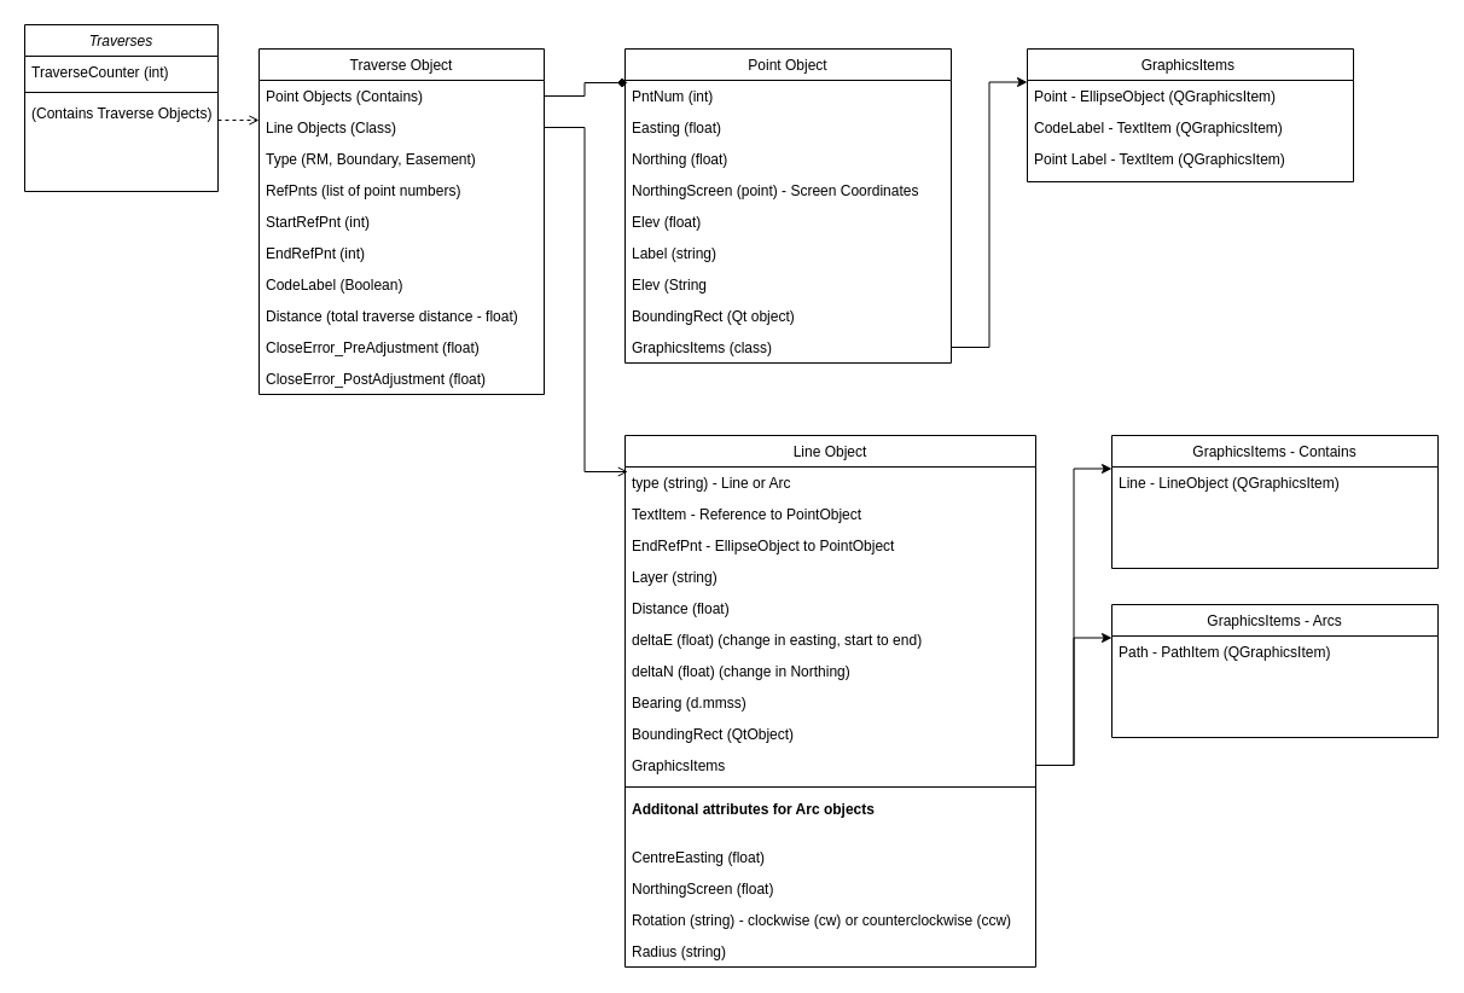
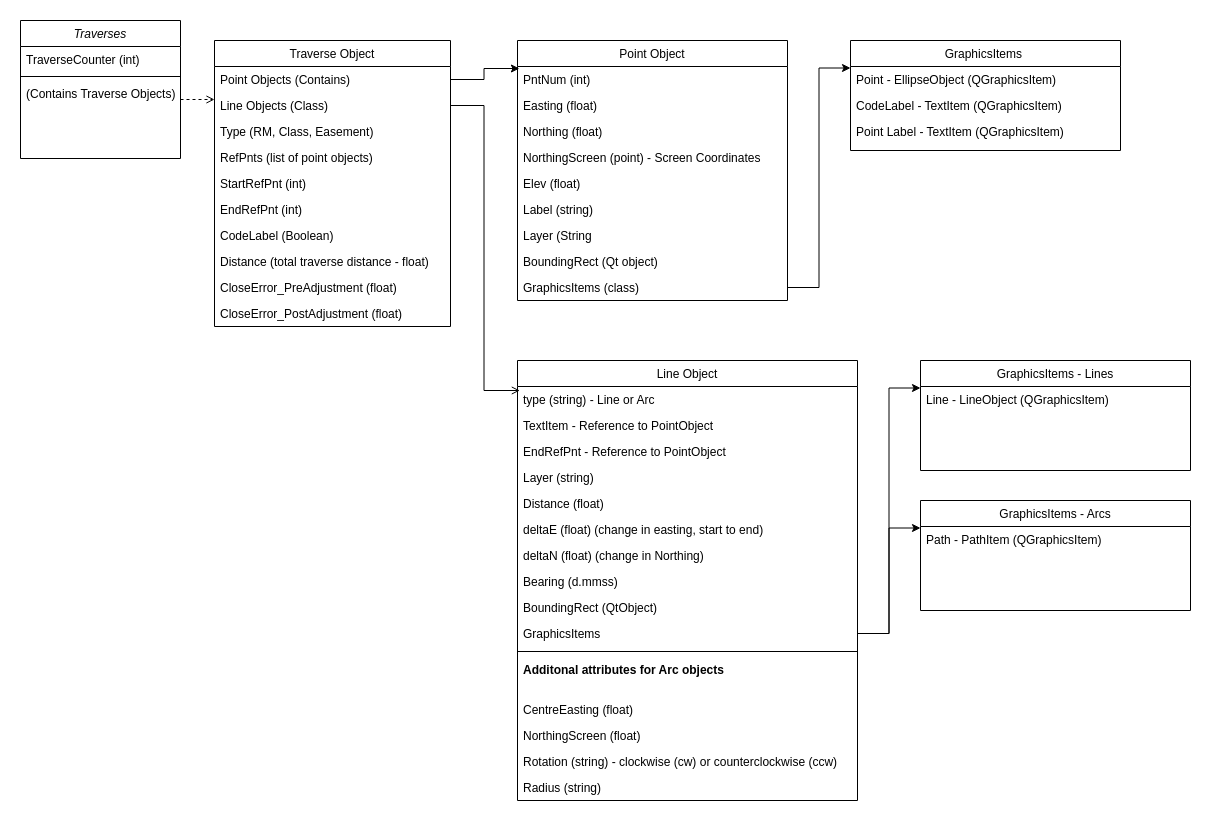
  <mxCell id="0" />
  <mxCell id="1" parent="0" />
  <mxCell id="2" value="Traverses" style="swimlane;fontStyle=2;align=center;verticalAlign=top;childLayout=stackLayout;horizontal=1;startSize=26;horizontalStack=0;resizeParent=1;resizeLast=0;collapsible=1;marginBottom=0;rounded=0;shadow=0;strokeWidth=1;" parent="1" vertex="1"><mxGeometry x="20" y="20" width="160" height="138" as="geometry"><mxRectangle x="220" y="120" width="160" height="26" as="alternateBounds" /></mxGeometry></mxCell>
  <mxCell id="3" value="TraverseCounter (int)" style="text;align=left;verticalAlign=top;spacingLeft=4;spacingRight=4;overflow=hidden;rotatable=0;points=[[0,0.5],[1,0.5]];portConstraint=eastwest;" parent="2" vertex="1"><mxGeometry y="26" width="160" height="26" as="geometry" /></mxCell>
  <mxCell id="4" value="" style="line;html=1;strokeWidth=1;align=left;verticalAlign=middle;spacingTop=-1;spacingLeft=3;spacingRight=3;rotatable=0;labelPosition=right;points=[];portConstraint=eastwest;" parent="2" vertex="1"><mxGeometry y="52" width="160" height="8" as="geometry" /></mxCell>
  <mxCell id="5" value="(Contains Traverse Objects)" style="text;align=left;verticalAlign=top;spacingLeft=4;spacingRight=4;overflow=hidden;rotatable=0;points=[[0,0.5],[1,0.5]];portConstraint=eastwest;" parent="2" vertex="1"><mxGeometry y="60" width="160" height="26" as="geometry" /></mxCell>
  <mxCell id="6" value="Traverse Object" style="swimlane;fontStyle=0;align=center;verticalAlign=top;childLayout=stackLayout;horizontal=1;startSize=26;horizontalStack=0;resizeParent=1;resizeLast=0;collapsible=1;marginBottom=0;rounded=0;shadow=0;strokeWidth=1;" parent="1" vertex="1"><mxGeometry x="214" y="40" width="236" height="286" as="geometry"><mxRectangle x="550" y="140" width="160" height="26" as="alternateBounds" /></mxGeometry></mxCell>
  <mxCell id="7" value="Point Objects (Contains)" style="text;align=left;verticalAlign=top;spacingLeft=4;spacingRight=4;overflow=hidden;rotatable=0;points=[[0,0.5],[1,0.5]];portConstraint=eastwest;" parent="6" vertex="1"><mxGeometry y="26" width="236" height="26" as="geometry" /></mxCell>
  <mxCell id="8" value="Line Objects (Class)" style="text;align=left;verticalAlign=top;spacingLeft=4;spacingRight=4;overflow=hidden;rotatable=0;points=[[0,0.5],[1,0.5]];portConstraint=eastwest;rounded=0;shadow=0;html=0;" parent="6" vertex="1"><mxGeometry y="52" width="236" height="26" as="geometry" /></mxCell>
- <mxCell id="9" value="Type (RM, Boundary, Easement)" style="text;align=left;verticalAlign=top;spacingLeft=4;spacingRight=4;overflow=hidden;rotatable=0;points=[[0,0.5],[1,0.5]];portConstraint=eastwest;rounded=0;shadow=0;html=0;" parent="6" vertex="1"><mxGeometry y="78" width="236" height="26" as="geometry" /></mxCell>
- <mxCell id="10" value="RefPnts (list of point numbers)" style="text;align=left;verticalAlign=top;spacingLeft=4;spacingRight=4;overflow=hidden;rotatable=0;points=[[0,0.5],[1,0.5]];portConstraint=eastwest;rounded=0;shadow=0;html=0;" parent="6" vertex="1"><mxGeometry y="104" width="236" height="26" as="geometry" /></mxCell>
+ <mxCell id="9" value="Type (RM, Class, Easement)" style="text;align=left;verticalAlign=top;spacingLeft=4;spacingRight=4;overflow=hidden;rotatable=0;points=[[0,0.5],[1,0.5]];portConstraint=eastwest;rounded=0;shadow=0;html=0;" parent="6" vertex="1"><mxGeometry y="78" width="236" height="26" as="geometry" /></mxCell>
+ <mxCell id="10" value="RefPnts (list of point objects)" style="text;align=left;verticalAlign=top;spacingLeft=4;spacingRight=4;overflow=hidden;rotatable=0;points=[[0,0.5],[1,0.5]];portConstraint=eastwest;rounded=0;shadow=0;html=0;" parent="6" vertex="1"><mxGeometry y="104" width="236" height="26" as="geometry" /></mxCell>
  <mxCell id="11" value="StartRefPnt (int)" style="text;align=left;verticalAlign=top;spacingLeft=4;spacingRight=4;overflow=hidden;rotatable=0;points=[[0,0.5],[1,0.5]];portConstraint=eastwest;rounded=0;shadow=0;html=0;" parent="6" vertex="1"><mxGeometry y="130" width="236" height="26" as="geometry" /></mxCell>
  <mxCell id="12" value="EndRefPnt (int)" style="text;align=left;verticalAlign=top;spacingLeft=4;spacingRight=4;overflow=hidden;rotatable=0;points=[[0,0.5],[1,0.5]];portConstraint=eastwest;rounded=0;shadow=0;html=0;" vertex="1" parent="6"><mxGeometry y="156" width="236" height="26" as="geometry" /></mxCell>
  <mxCell id="13" value="CodeLabel (Boolean)" style="text;align=left;verticalAlign=top;spacingLeft=4;spacingRight=4;overflow=hidden;rotatable=0;points=[[0,0.5],[1,0.5]];portConstraint=eastwest;rounded=0;shadow=0;html=0;" vertex="1" parent="6"><mxGeometry y="182" width="236" height="26" as="geometry" /></mxCell>
  <mxCell id="14" value="Distance (total traverse distance - float)" style="text;align=left;verticalAlign=top;spacingLeft=4;spacingRight=4;overflow=hidden;rotatable=0;points=[[0,0.5],[1,0.5]];portConstraint=eastwest;rounded=0;shadow=0;html=0;" vertex="1" parent="6"><mxGeometry y="208" width="236" height="26" as="geometry" /></mxCell>
  <mxCell id="15" value="CloseError_PreAdjustment (float)" style="text;align=left;verticalAlign=top;spacingLeft=4;spacingRight=4;overflow=hidden;rotatable=0;points=[[0,0.5],[1,0.5]];portConstraint=eastwest;rounded=0;shadow=0;html=0;" vertex="1" parent="6"><mxGeometry y="234" width="236" height="26" as="geometry" /></mxCell>
  <mxCell id="16" value="CloseError_PostAdjustment (float)" style="text;align=left;verticalAlign=top;spacingLeft=4;spacingRight=4;overflow=hidden;rotatable=0;points=[[0,0.5],[1,0.5]];portConstraint=eastwest;rounded=0;shadow=0;html=0;" vertex="1" parent="6"><mxGeometry y="260" width="236" height="26" as="geometry" /></mxCell>
  <mxCell id="17" value="" style="endArrow=open;shadow=0;strokeWidth=1;rounded=0;endFill=1;edgeStyle=elbowEdgeStyle;elbow=vertical;dashed=1;" parent="1" source="2" target="6" edge="1"><mxGeometry x="0.5" y="41" relative="1" as="geometry"><mxPoint x="340" y="132" as="sourcePoint" /><mxPoint x="500" y="132" as="targetPoint" /><mxPoint x="-40" y="32" as="offset" /></mxGeometry></mxCell>
  <mxCell id="18" value="Point Object" style="swimlane;fontStyle=0;align=center;verticalAlign=top;childLayout=stackLayout;horizontal=1;startSize=26;horizontalStack=0;resizeParent=1;resizeLast=0;collapsible=1;marginBottom=0;rounded=0;shadow=0;strokeWidth=1;" vertex="1" parent="1"><mxGeometry x="517" y="40" width="270" height="260" as="geometry"><mxRectangle x="340" y="380" width="170" height="26" as="alternateBounds" /></mxGeometry></mxCell>
  <mxCell id="19" value="PntNum (int)" style="text;align=left;verticalAlign=top;spacingLeft=4;spacingRight=4;overflow=hidden;rotatable=0;points=[[0,0.5],[1,0.5]];portConstraint=eastwest;" vertex="1" parent="18"><mxGeometry y="26" width="270" height="26" as="geometry" /></mxCell>
  <mxCell id="20" value="Easting (float)" style="text;align=left;verticalAlign=top;spacingLeft=4;spacingRight=4;overflow=hidden;rotatable=0;points=[[0,0.5],[1,0.5]];portConstraint=eastwest;" vertex="1" parent="18"><mxGeometry y="52" width="270" height="26" as="geometry" /></mxCell>
  <mxCell id="21" value="Northing (float)" style="text;align=left;verticalAlign=top;spacingLeft=4;spacingRight=4;overflow=hidden;rotatable=0;points=[[0,0.5],[1,0.5]];portConstraint=eastwest;" vertex="1" parent="18"><mxGeometry y="78" width="270" height="26" as="geometry" /></mxCell>
  <mxCell id="22" value="NorthingScreen (point) - Screen Coordinates" style="text;align=left;verticalAlign=top;spacingLeft=4;spacingRight=4;overflow=hidden;rotatable=0;points=[[0,0.5],[1,0.5]];portConstraint=eastwest;" vertex="1" parent="18"><mxGeometry y="104" width="270" height="26" as="geometry" /></mxCell>
  <mxCell id="23" value="Elev (float)" style="text;align=left;verticalAlign=top;spacingLeft=4;spacingRight=4;overflow=hidden;rotatable=0;points=[[0,0.5],[1,0.5]];portConstraint=eastwest;" vertex="1" parent="18"><mxGeometry y="130" width="270" height="26" as="geometry" /></mxCell>
  <mxCell id="24" value="Label (string)" style="text;align=left;verticalAlign=top;spacingLeft=4;spacingRight=4;overflow=hidden;rotatable=0;points=[[0,0.5],[1,0.5]];portConstraint=eastwest;" vertex="1" parent="18"><mxGeometry y="156" width="270" height="26" as="geometry" /></mxCell>
- <mxCell id="25" value="Elev (String" style="text;align=left;verticalAlign=top;spacingLeft=4;spacingRight=4;overflow=hidden;rotatable=0;points=[[0,0.5],[1,0.5]];portConstraint=eastwest;" vertex="1" parent="18"><mxGeometry y="182" width="270" height="26" as="geometry" /></mxCell>
+ <mxCell id="25" value="Layer (String" style="text;align=left;verticalAlign=top;spacingLeft=4;spacingRight=4;overflow=hidden;rotatable=0;points=[[0,0.5],[1,0.5]];portConstraint=eastwest;" vertex="1" parent="18"><mxGeometry y="182" width="270" height="26" as="geometry" /></mxCell>
  <mxCell id="26" value="BoundingRect (Qt object)" style="text;align=left;verticalAlign=top;spacingLeft=4;spacingRight=4;overflow=hidden;rotatable=0;points=[[0,0.5],[1,0.5]];portConstraint=eastwest;" vertex="1" parent="18"><mxGeometry y="208" width="270" height="26" as="geometry" /></mxCell>
  <mxCell id="27" value="GraphicsItems (class)" style="text;align=left;verticalAlign=top;spacingLeft=4;spacingRight=4;overflow=hidden;rotatable=0;points=[[0,0.5],[1,0.5]];portConstraint=eastwest;" vertex="1" parent="18"><mxGeometry y="234" width="270" height="26" as="geometry" /></mxCell>
  <mxCell id="28" value="GraphicsItems " style="swimlane;fontStyle=0;align=center;verticalAlign=top;childLayout=stackLayout;horizontal=1;startSize=26;horizontalStack=0;resizeParent=1;resizeLast=0;collapsible=1;marginBottom=0;rounded=0;shadow=0;strokeWidth=1;" vertex="1" parent="1"><mxGeometry x="850" y="40" width="270" height="110" as="geometry"><mxRectangle x="340" y="380" width="170" height="26" as="alternateBounds" /></mxGeometry></mxCell>
  <mxCell id="29" value="Point - EllipseObject (QGraphicsItem)" style="text;align=left;verticalAlign=top;spacingLeft=4;spacingRight=4;overflow=hidden;rotatable=0;points=[[0,0.5],[1,0.5]];portConstraint=eastwest;" vertex="1" parent="28"><mxGeometry y="26" width="270" height="26" as="geometry" /></mxCell>
  <mxCell id="30" value="CodeLabel - TextItem (QGraphicsItem)" style="text;align=left;verticalAlign=top;spacingLeft=4;spacingRight=4;overflow=hidden;rotatable=0;points=[[0,0.5],[1,0.5]];portConstraint=eastwest;" vertex="1" parent="28"><mxGeometry y="52" width="270" height="26" as="geometry" /></mxCell>
  <mxCell id="31" value="Point Label - TextItem (QGraphicsItem)" style="text;align=left;verticalAlign=top;spacingLeft=4;spacingRight=4;overflow=hidden;rotatable=0;points=[[0,0.5],[1,0.5]];portConstraint=eastwest;" vertex="1" parent="28"><mxGeometry y="78" width="270" height="26" as="geometry" /></mxCell>
- <mxCell id="32" style="edgeStyle=orthogonalEdgeStyle;rounded=0;orthogonalLoop=1;jettySize=auto;html=1;exitX=1;exitY=0.5;exitDx=0;exitDy=0;entryX=0.007;entryY=0.077;entryDx=0;entryDy=0;entryPerimeter=0;endArrow=diamond;" edge="1" parent="1" source="7" target="19"><mxGeometry relative="1" as="geometry"><mxPoint x="500" y="62" as="targetPoint" /></mxGeometry></mxCell>
+ <mxCell id="32" style="edgeStyle=orthogonalEdgeStyle;rounded=0;orthogonalLoop=1;jettySize=auto;html=1;exitX=1;exitY=0.5;exitDx=0;exitDy=0;entryX=0.007;entryY=0.077;entryDx=0;entryDy=0;entryPerimeter=0;" edge="1" parent="1" source="7" target="19"><mxGeometry relative="1" as="geometry"><mxPoint x="500" y="62" as="targetPoint" /></mxGeometry></mxCell>
  <mxCell id="33" style="edgeStyle=orthogonalEdgeStyle;rounded=0;orthogonalLoop=1;jettySize=auto;html=1;exitX=1;exitY=0.5;exitDx=0;exitDy=0;entryX=0;entryY=0.25;entryDx=0;entryDy=0;" edge="1" parent="1" source="27" target="28"><mxGeometry relative="1" as="geometry" /></mxCell>
  <mxCell id="34" value="Line Object" style="swimlane;fontStyle=0;align=center;verticalAlign=top;childLayout=stackLayout;horizontal=1;startSize=26;horizontalStack=0;resizeParent=1;resizeLast=0;collapsible=1;marginBottom=0;rounded=0;shadow=0;strokeWidth=1;" vertex="1" parent="1"><mxGeometry x="517" y="360" width="340" height="440" as="geometry"><mxRectangle x="340" y="380" width="170" height="26" as="alternateBounds" /></mxGeometry></mxCell>
  <mxCell id="35" value="type (string) - Line or Arc" style="text;align=left;verticalAlign=top;spacingLeft=4;spacingRight=4;overflow=hidden;rotatable=0;points=[[0,0.5],[1,0.5]];portConstraint=eastwest;" vertex="1" parent="34"><mxGeometry y="26" width="340" height="26" as="geometry" /></mxCell>
  <mxCell id="36" value="TextItem - Reference to PointObject" style="text;align=left;verticalAlign=top;spacingLeft=4;spacingRight=4;overflow=hidden;rotatable=0;points=[[0,0.5],[1,0.5]];portConstraint=eastwest;" vertex="1" parent="34"><mxGeometry y="52" width="340" height="26" as="geometry" /></mxCell>
- <mxCell id="37" value="EndRefPnt - EllipseObject to PointObject" style="text;align=left;verticalAlign=top;spacingLeft=4;spacingRight=4;overflow=hidden;rotatable=0;points=[[0,0.5],[1,0.5]];portConstraint=eastwest;" vertex="1" parent="34"><mxGeometry y="78" width="340" height="26" as="geometry" /></mxCell>
+ <mxCell id="37" value="EndRefPnt - Reference to PointObject" style="text;align=left;verticalAlign=top;spacingLeft=4;spacingRight=4;overflow=hidden;rotatable=0;points=[[0,0.5],[1,0.5]];portConstraint=eastwest;" vertex="1" parent="34"><mxGeometry y="78" width="340" height="26" as="geometry" /></mxCell>
  <mxCell id="38" value="Layer (string)" style="text;align=left;verticalAlign=top;spacingLeft=4;spacingRight=4;overflow=hidden;rotatable=0;points=[[0,0.5],[1,0.5]];portConstraint=eastwest;" vertex="1" parent="34"><mxGeometry y="104" width="340" height="26" as="geometry" /></mxCell>
  <mxCell id="39" value="Distance (float)" style="text;align=left;verticalAlign=top;spacingLeft=4;spacingRight=4;overflow=hidden;rotatable=0;points=[[0,0.5],[1,0.5]];portConstraint=eastwest;" vertex="1" parent="34"><mxGeometry y="130" width="340" height="26" as="geometry" /></mxCell>
  <mxCell id="40" value="deltaE (float) (change in easting, start to end)" style="text;align=left;verticalAlign=top;spacingLeft=4;spacingRight=4;overflow=hidden;rotatable=0;points=[[0,0.5],[1,0.5]];portConstraint=eastwest;" vertex="1" parent="34"><mxGeometry y="156" width="340" height="26" as="geometry" /></mxCell>
  <mxCell id="41" value="deltaN (float) (change in Northing)" style="text;align=left;verticalAlign=top;spacingLeft=4;spacingRight=4;overflow=hidden;rotatable=0;points=[[0,0.5],[1,0.5]];portConstraint=eastwest;" vertex="1" parent="34"><mxGeometry y="182" width="340" height="26" as="geometry" /></mxCell>
  <mxCell id="42" value="Bearing (d.mmss)" style="text;align=left;verticalAlign=top;spacingLeft=4;spacingRight=4;overflow=hidden;rotatable=0;points=[[0,0.5],[1,0.5]];portConstraint=eastwest;" vertex="1" parent="34"><mxGeometry y="208" width="340" height="26" as="geometry" /></mxCell>
  <mxCell id="43" value="BoundingRect (QtObject)" style="text;align=left;verticalAlign=top;spacingLeft=4;spacingRight=4;overflow=hidden;rotatable=0;points=[[0,0.5],[1,0.5]];portConstraint=eastwest;" vertex="1" parent="34"><mxGeometry y="234" width="340" height="26" as="geometry" /></mxCell>
  <mxCell id="44" value="GraphicsItems" style="text;align=left;verticalAlign=top;spacingLeft=4;spacingRight=4;overflow=hidden;rotatable=0;points=[[0,0.5],[1,0.5]];portConstraint=eastwest;" vertex="1" parent="34"><mxGeometry y="260" width="340" height="26" as="geometry" /></mxCell>
  <mxCell id="45" value="" style="line;html=1;strokeWidth=1;align=left;verticalAlign=middle;spacingTop=-1;spacingLeft=3;spacingRight=3;rotatable=0;labelPosition=right;points=[];portConstraint=eastwest;" vertex="1" parent="34"><mxGeometry y="286" width="340" height="10" as="geometry" /></mxCell>
  <mxCell id="46" value="Additonal attributes for Arc objects" style="text;align=left;verticalAlign=top;spacingLeft=4;spacingRight=4;overflow=hidden;rotatable=0;points=[[0,0.5],[1,0.5]];portConstraint=eastwest;fontStyle=1" vertex="1" parent="34"><mxGeometry y="296" width="340" height="40" as="geometry" /></mxCell>
  <mxCell id="47" value="CentreEasting (float)" style="text;align=left;verticalAlign=top;spacingLeft=4;spacingRight=4;overflow=hidden;rotatable=0;points=[[0,0.5],[1,0.5]];portConstraint=eastwest;" vertex="1" parent="34"><mxGeometry y="336" width="340" height="26" as="geometry" /></mxCell>
  <mxCell id="48" value="NorthingScreen (float)" style="text;align=left;verticalAlign=top;spacingLeft=4;spacingRight=4;overflow=hidden;rotatable=0;points=[[0,0.5],[1,0.5]];portConstraint=eastwest;" vertex="1" parent="34"><mxGeometry y="362" width="340" height="26" as="geometry" /></mxCell>
  <mxCell id="49" value="Rotation (string) - clockwise (cw) or counterclockwise (ccw)" style="text;align=left;verticalAlign=top;spacingLeft=4;spacingRight=4;overflow=hidden;rotatable=0;points=[[0,0.5],[1,0.5]];portConstraint=eastwest;" vertex="1" parent="34"><mxGeometry y="388" width="340" height="26" as="geometry" /></mxCell>
  <mxCell id="50" value="Radius (string)" style="text;align=left;verticalAlign=top;spacingLeft=4;spacingRight=4;overflow=hidden;rotatable=0;points=[[0,0.5],[1,0.5]];portConstraint=eastwest;" vertex="1" parent="34"><mxGeometry y="414" width="340" height="26" as="geometry" /></mxCell>
  <mxCell id="51" style="edgeStyle=orthogonalEdgeStyle;rounded=0;orthogonalLoop=1;jettySize=auto;html=1;exitX=1;exitY=0.5;exitDx=0;exitDy=0;entryX=0.007;entryY=0.154;entryDx=0;entryDy=0;entryPerimeter=0;endArrow=open;" edge="1" parent="1" source="8" target="35"><mxGeometry relative="1" as="geometry" /></mxCell>
- <mxCell id="52" value="GraphicsItems - Contains" style="swimlane;fontStyle=0;align=center;verticalAlign=top;childLayout=stackLayout;horizontal=1;startSize=26;horizontalStack=0;resizeParent=1;resizeLast=0;collapsible=1;marginBottom=0;rounded=0;shadow=0;strokeWidth=1;" vertex="1" parent="1"><mxGeometry x="920" y="360" width="270" height="110" as="geometry"><mxRectangle x="340" y="380" width="170" height="26" as="alternateBounds" /></mxGeometry></mxCell>
+ <mxCell id="52" value="GraphicsItems - Lines" style="swimlane;fontStyle=0;align=center;verticalAlign=top;childLayout=stackLayout;horizontal=1;startSize=26;horizontalStack=0;resizeParent=1;resizeLast=0;collapsible=1;marginBottom=0;rounded=0;shadow=0;strokeWidth=1;" vertex="1" parent="1"><mxGeometry x="920" y="360" width="270" height="110" as="geometry"><mxRectangle x="340" y="380" width="170" height="26" as="alternateBounds" /></mxGeometry></mxCell>
  <mxCell id="53" value="Line - LineObject (QGraphicsItem)" style="text;align=left;verticalAlign=top;spacingLeft=4;spacingRight=4;overflow=hidden;rotatable=0;points=[[0,0.5],[1,0.5]];portConstraint=eastwest;" vertex="1" parent="52"><mxGeometry y="26" width="270" height="26" as="geometry" /></mxCell>
  <mxCell id="54" style="edgeStyle=orthogonalEdgeStyle;rounded=0;orthogonalLoop=1;jettySize=auto;html=1;exitX=1;exitY=0.5;exitDx=0;exitDy=0;entryX=0;entryY=0.25;entryDx=0;entryDy=0;" edge="1" parent="1" source="44" target="52"><mxGeometry relative="1" as="geometry" /></mxCell>
  <mxCell id="55" value="GraphicsItems - Arcs" style="swimlane;fontStyle=0;align=center;verticalAlign=top;childLayout=stackLayout;horizontal=1;startSize=26;horizontalStack=0;resizeParent=1;resizeLast=0;collapsible=1;marginBottom=0;rounded=0;shadow=0;strokeWidth=1;" vertex="1" parent="1"><mxGeometry x="920" y="500" width="270" height="110" as="geometry"><mxRectangle x="340" y="380" width="170" height="26" as="alternateBounds" /></mxGeometry></mxCell>
  <mxCell id="56" value="Path - PathItem (QGraphicsItem)" style="text;align=left;verticalAlign=top;spacingLeft=4;spacingRight=4;overflow=hidden;rotatable=0;points=[[0,0.5],[1,0.5]];portConstraint=eastwest;" vertex="1" parent="55"><mxGeometry y="26" width="270" height="26" as="geometry" /></mxCell>
  <mxCell id="57" style="edgeStyle=orthogonalEdgeStyle;rounded=0;orthogonalLoop=1;jettySize=auto;html=1;exitX=1;exitY=0.5;exitDx=0;exitDy=0;entryX=0;entryY=0.25;entryDx=0;entryDy=0;" edge="1" parent="1" source="44" target="55"><mxGeometry relative="1" as="geometry" /></mxCell>
